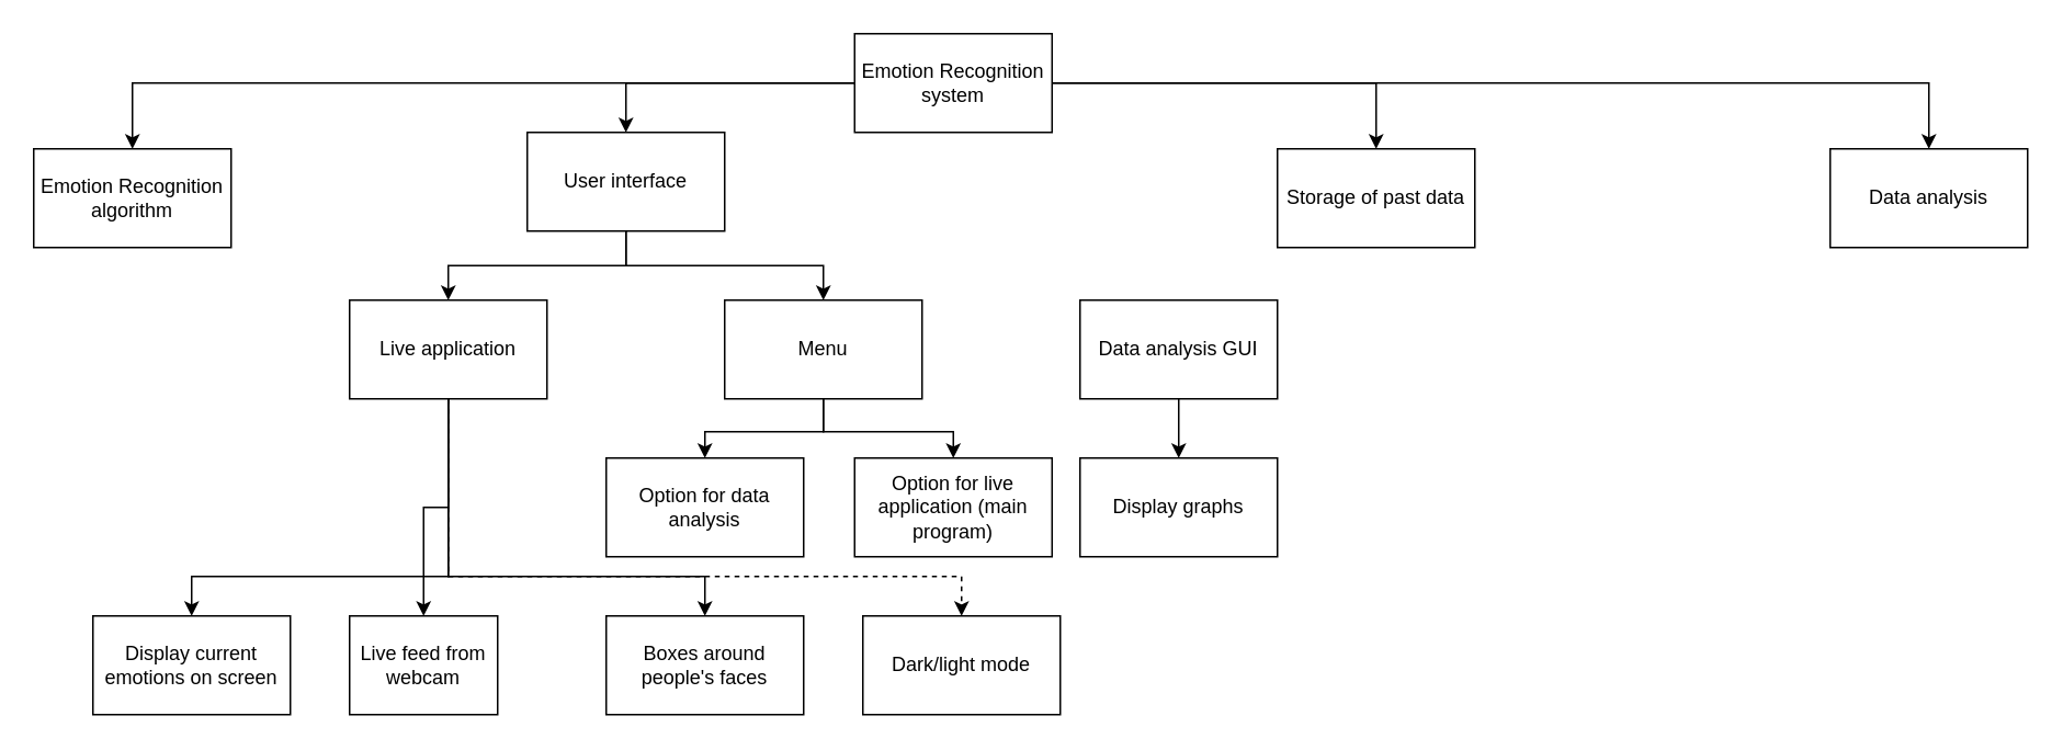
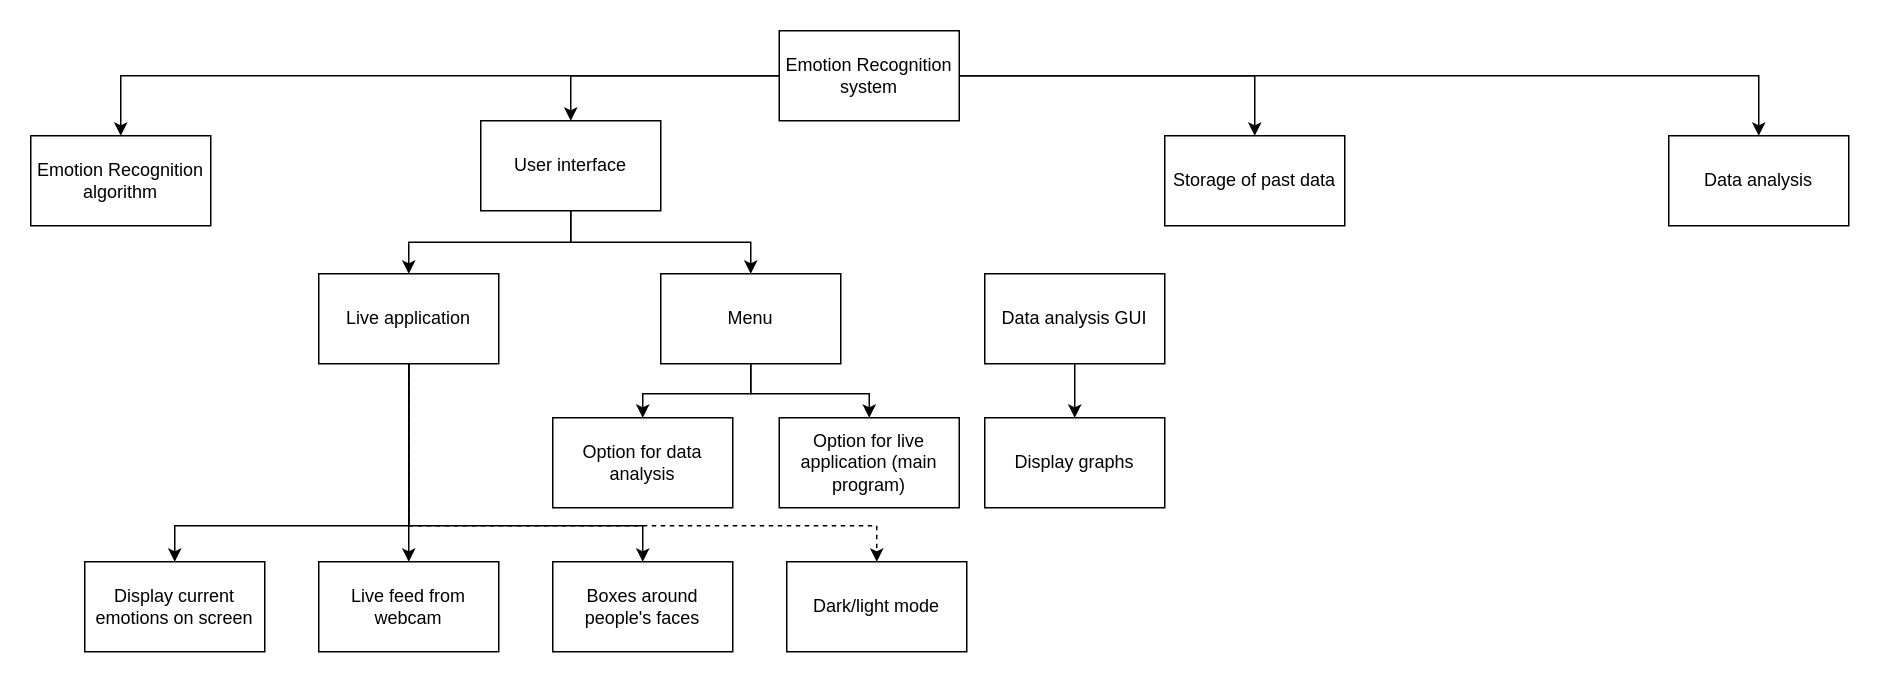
  <mxCell id="0" />
  <mxCell id="1" parent="0" />
  <mxCell id="2" style="edgeStyle=orthogonalEdgeStyle;rounded=0;orthogonalLoop=1;jettySize=auto;html=1;entryX=0.5;entryY=0;entryDx=0;entryDy=0;" parent="1" source="6" target="7" edge="1"><mxGeometry relative="1" as="geometry"><mxPoint x="269" y="90" as="targetPoint" /></mxGeometry></mxCell>
  <mxCell id="3" style="edgeStyle=orthogonalEdgeStyle;rounded=0;orthogonalLoop=1;jettySize=auto;html=1;entryX=0.5;entryY=0;entryDx=0;entryDy=0;" parent="1" source="6" target="10" edge="1"><mxGeometry relative="1" as="geometry"><mxPoint x="429" y="90" as="targetPoint" /></mxGeometry></mxCell>
  <mxCell id="4" style="edgeStyle=orthogonalEdgeStyle;rounded=0;orthogonalLoop=1;jettySize=auto;html=1;exitX=1;exitY=0.5;exitDx=0;exitDy=0;entryX=0.5;entryY=0;entryDx=0;entryDy=0;" parent="1" source="6" target="11" edge="1"><mxGeometry relative="1" as="geometry" /></mxCell>
  <mxCell id="5" style="edgeStyle=orthogonalEdgeStyle;rounded=0;orthogonalLoop=1;jettySize=auto;html=1;entryX=0.5;entryY=0;entryDx=0;entryDy=0;" parent="1" source="6" target="12" edge="1"><mxGeometry relative="1" as="geometry" /></mxCell>
  <mxCell id="6" value="Emotion Recognition system" style="rounded=0;whiteSpace=wrap;html=1;" parent="1" vertex="1"><mxGeometry x="519" y="20" width="120" height="60" as="geometry" /></mxCell>
  <mxCell id="7" value="Emotion Recognition algorithm" style="rounded=0;whiteSpace=wrap;html=1;" parent="1" vertex="1"><mxGeometry x="20" y="90" width="120" height="60" as="geometry" /></mxCell>
  <mxCell id="8" value="" style="edgeStyle=orthogonalEdgeStyle;rounded=0;orthogonalLoop=1;jettySize=auto;html=1;" parent="1" source="10" target="15" edge="1"><mxGeometry relative="1" as="geometry" /></mxCell>
  <mxCell id="9" value="" style="edgeStyle=orthogonalEdgeStyle;rounded=0;orthogonalLoop=1;jettySize=auto;html=1;" parent="1" source="10" target="22" edge="1"><mxGeometry relative="1" as="geometry" /></mxCell>
  <mxCell id="10" value="User interface" style="rounded=0;whiteSpace=wrap;html=1;" parent="1" vertex="1"><mxGeometry x="320" y="80" width="120" height="60" as="geometry" /></mxCell>
  <mxCell id="11" value="Storage of past data" style="rounded=0;whiteSpace=wrap;html=1;" parent="1" vertex="1"><mxGeometry x="776" y="90" width="120" height="60" as="geometry" /></mxCell>
  <mxCell id="12" value="Data analysis" style="rounded=0;whiteSpace=wrap;html=1;" parent="1" vertex="1"><mxGeometry x="1112" y="90" width="120" height="60" as="geometry" /></mxCell>
  <mxCell id="13" value="" style="edgeStyle=orthogonalEdgeStyle;rounded=0;orthogonalLoop=1;jettySize=auto;html=1;" parent="1" source="15" target="16" edge="1"><mxGeometry relative="1" as="geometry" /></mxCell>
  <mxCell id="14" value="" style="edgeStyle=orthogonalEdgeStyle;rounded=0;orthogonalLoop=1;jettySize=auto;html=1;" parent="1" source="15" target="17" edge="1"><mxGeometry relative="1" as="geometry" /></mxCell>
  <mxCell id="15" value="Menu" style="rounded=0;whiteSpace=wrap;html=1;" parent="1" vertex="1"><mxGeometry x="440" y="182" width="120" height="60" as="geometry" /></mxCell>
  <mxCell id="16" value="Option for data analysis" style="rounded=0;whiteSpace=wrap;html=1;" parent="1" vertex="1"><mxGeometry x="368" y="278" width="120" height="60" as="geometry" /></mxCell>
  <mxCell id="17" value="Option for live application (main program)" style="rounded=0;whiteSpace=wrap;html=1;" parent="1" vertex="1"><mxGeometry x="519" y="278" width="120" height="60" as="geometry" /></mxCell>
  <mxCell id="18" value="" style="edgeStyle=orthogonalEdgeStyle;rounded=0;orthogonalLoop=1;jettySize=auto;html=1;" parent="1" source="22" target="23" edge="1"><mxGeometry relative="1" as="geometry" /></mxCell>
  <mxCell id="19" value="" style="edgeStyle=orthogonalEdgeStyle;rounded=0;orthogonalLoop=1;jettySize=auto;html=1;" parent="1" source="22" target="24" edge="1"><mxGeometry relative="1" as="geometry"><Array as="points"><mxPoint x="272" y="350" /><mxPoint x="428" y="350" /></Array></mxGeometry></mxCell>
  <mxCell id="20" value="" style="edgeStyle=orthogonalEdgeStyle;rounded=0;orthogonalLoop=1;jettySize=auto;html=1;" parent="1" source="22" target="25" edge="1"><mxGeometry relative="1" as="geometry"><Array as="points"><mxPoint x="272" y="350" /><mxPoint x="116" y="350" /></Array></mxGeometry></mxCell>
  <mxCell id="21" value="" style="edgeStyle=orthogonalEdgeStyle;rounded=0;orthogonalLoop=1;jettySize=auto;html=1;dashed=1;" edge="1" parent="1" source="22" target="26"><mxGeometry relative="1" as="geometry"><Array as="points"><mxPoint x="272" y="350" /><mxPoint x="584" y="350" /></Array></mxGeometry></mxCell>
  <mxCell id="22" value="Live application" style="whiteSpace=wrap;html=1;rounded=0;" parent="1" vertex="1"><mxGeometry x="212" y="182" width="120" height="60" as="geometry" /></mxCell>
- <mxCell id="23" value="Live feed from webcam" style="whiteSpace=wrap;html=1;rounded=0;" parent="1" vertex="1"><mxGeometry x="212" y="374" width="90" height="60" as="geometry" /></mxCell>
+ <mxCell id="23" value="Live feed from webcam" style="whiteSpace=wrap;html=1;rounded=0;" parent="1" vertex="1"><mxGeometry x="212" y="374" width="120" height="60" as="geometry" /></mxCell>
  <mxCell id="24" value="Boxes around people's faces" style="whiteSpace=wrap;html=1;rounded=0;" parent="1" vertex="1"><mxGeometry x="368" y="374" width="120" height="60" as="geometry" /></mxCell>
  <mxCell id="25" value="Display current emotions on screen" style="whiteSpace=wrap;html=1;rounded=0;" parent="1" vertex="1"><mxGeometry x="56" y="374" width="120" height="60" as="geometry" /></mxCell>
  <mxCell id="26" value="Dark/light mode" style="whiteSpace=wrap;html=1;rounded=0;" vertex="1" parent="1"><mxGeometry x="524" y="374" width="120" height="60" as="geometry" /></mxCell>
  <mxCell id="27" value="" style="edgeStyle=orthogonalEdgeStyle;rounded=0;orthogonalLoop=1;jettySize=auto;html=1;" edge="1" parent="1" source="28" target="29"><mxGeometry relative="1" as="geometry" /></mxCell>
  <mxCell id="28" value="Data analysis GUI" style="whiteSpace=wrap;html=1;rounded=0;" vertex="1" parent="1"><mxGeometry x="656" y="182" width="120" height="60" as="geometry" /></mxCell>
  <mxCell id="29" value="Display graphs" style="whiteSpace=wrap;html=1;rounded=0;" vertex="1" parent="1"><mxGeometry x="656" y="278" width="120" height="60" as="geometry" /></mxCell>
